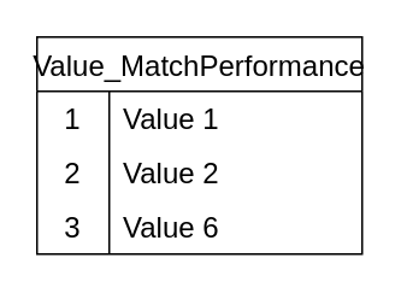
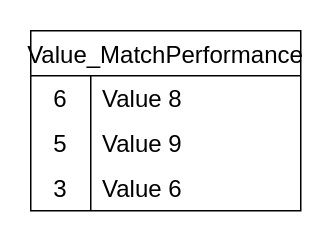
  <mxCell id="0" />
  <mxCell id="1" parent="0" />
  <mxCell id="2" value="Value_MatchPerformance" style="shape=table;startSize=30;container=1;collapsible=0;childLayout=tableLayout;fixedRows=1;rowLines=0;fontStyle=0;strokeColor=default;fontSize=16;" vertex="1" parent="1"><mxGeometry x="20" y="20" width="180" height="120" as="geometry" /></mxCell>
  <mxCell id="3" value="" style="shape=tableRow;horizontal=0;startSize=0;swimlaneHead=0;swimlaneBody=0;top=0;left=0;bottom=0;right=0;collapsible=0;dropTarget=0;fillColor=none;points=[[0,0.5],[1,0.5]];portConstraint=eastwest;strokeColor=inherit;fontSize=16;" vertex="1" parent="2"><mxGeometry y="30" width="180" height="30" as="geometry" /></mxCell>
- <mxCell id="4" value="1" style="shape=partialRectangle;html=1;whiteSpace=wrap;connectable=0;fillColor=none;top=0;left=0;bottom=0;right=0;overflow=hidden;pointerEvents=1;strokeColor=inherit;fontSize=16;" vertex="1" parent="3"><mxGeometry width="40" height="30" as="geometry"><mxRectangle width="40" height="30" as="alternateBounds" /></mxGeometry></mxCell>
- <mxCell id="5" value="Value 1" style="shape=partialRectangle;html=1;whiteSpace=wrap;connectable=0;fillColor=none;top=0;left=0;bottom=0;right=0;align=left;spacingLeft=6;overflow=hidden;strokeColor=inherit;fontSize=16;" vertex="1" parent="3"><mxGeometry x="40" width="140" height="30" as="geometry"><mxRectangle width="140" height="30" as="alternateBounds" /></mxGeometry></mxCell>
+ <mxCell id="4" value="6" style="shape=partialRectangle;html=1;whiteSpace=wrap;connectable=0;fillColor=none;top=0;left=0;bottom=0;right=0;overflow=hidden;pointerEvents=1;strokeColor=inherit;fontSize=16;" vertex="1" parent="3"><mxGeometry width="40" height="30" as="geometry"><mxRectangle width="40" height="30" as="alternateBounds" /></mxGeometry></mxCell>
+ <mxCell id="5" value="Value 8" style="shape=partialRectangle;html=1;whiteSpace=wrap;connectable=0;fillColor=none;top=0;left=0;bottom=0;right=0;align=left;spacingLeft=6;overflow=hidden;strokeColor=inherit;fontSize=16;" vertex="1" parent="3"><mxGeometry x="40" width="140" height="30" as="geometry"><mxRectangle width="140" height="30" as="alternateBounds" /></mxGeometry></mxCell>
  <mxCell id="6" value="" style="shape=tableRow;horizontal=0;startSize=0;swimlaneHead=0;swimlaneBody=0;top=0;left=0;bottom=0;right=0;collapsible=0;dropTarget=0;fillColor=none;points=[[0,0.5],[1,0.5]];portConstraint=eastwest;strokeColor=inherit;fontSize=16;" vertex="1" parent="2"><mxGeometry y="60" width="180" height="30" as="geometry" /></mxCell>
- <mxCell id="7" value="2" style="shape=partialRectangle;html=1;whiteSpace=wrap;connectable=0;fillColor=none;top=0;left=0;bottom=0;right=0;overflow=hidden;strokeColor=inherit;fontSize=16;" vertex="1" parent="6"><mxGeometry width="40" height="30" as="geometry"><mxRectangle width="40" height="30" as="alternateBounds" /></mxGeometry></mxCell>
- <mxCell id="8" value="Value 2" style="shape=partialRectangle;html=1;whiteSpace=wrap;connectable=0;fillColor=none;top=0;left=0;bottom=0;right=0;align=left;spacingLeft=6;overflow=hidden;strokeColor=inherit;fontSize=16;" vertex="1" parent="6"><mxGeometry x="40" width="140" height="30" as="geometry"><mxRectangle width="140" height="30" as="alternateBounds" /></mxGeometry></mxCell>
+ <mxCell id="7" value="5" style="shape=partialRectangle;html=1;whiteSpace=wrap;connectable=0;fillColor=none;top=0;left=0;bottom=0;right=0;overflow=hidden;strokeColor=inherit;fontSize=16;" vertex="1" parent="6"><mxGeometry width="40" height="30" as="geometry"><mxRectangle width="40" height="30" as="alternateBounds" /></mxGeometry></mxCell>
+ <mxCell id="8" value="Value 9" style="shape=partialRectangle;html=1;whiteSpace=wrap;connectable=0;fillColor=none;top=0;left=0;bottom=0;right=0;align=left;spacingLeft=6;overflow=hidden;strokeColor=inherit;fontSize=16;" vertex="1" parent="6"><mxGeometry x="40" width="140" height="30" as="geometry"><mxRectangle width="140" height="30" as="alternateBounds" /></mxGeometry></mxCell>
  <mxCell id="9" value="" style="shape=tableRow;horizontal=0;startSize=0;swimlaneHead=0;swimlaneBody=0;top=0;left=0;bottom=0;right=0;collapsible=0;dropTarget=0;fillColor=none;points=[[0,0.5],[1,0.5]];portConstraint=eastwest;strokeColor=inherit;fontSize=16;" vertex="1" parent="2"><mxGeometry y="90" width="180" height="30" as="geometry" /></mxCell>
  <mxCell id="10" value="3" style="shape=partialRectangle;html=1;whiteSpace=wrap;connectable=0;fillColor=none;top=0;left=0;bottom=0;right=0;overflow=hidden;strokeColor=inherit;fontSize=16;" vertex="1" parent="9"><mxGeometry width="40" height="30" as="geometry"><mxRectangle width="40" height="30" as="alternateBounds" /></mxGeometry></mxCell>
  <mxCell id="11" value="Value 6" style="shape=partialRectangle;html=1;whiteSpace=wrap;connectable=0;fillColor=none;top=0;left=0;bottom=0;right=0;align=left;spacingLeft=6;overflow=hidden;strokeColor=inherit;fontSize=16;" vertex="1" parent="9"><mxGeometry x="40" width="140" height="30" as="geometry"><mxRectangle width="140" height="30" as="alternateBounds" /></mxGeometry></mxCell>
